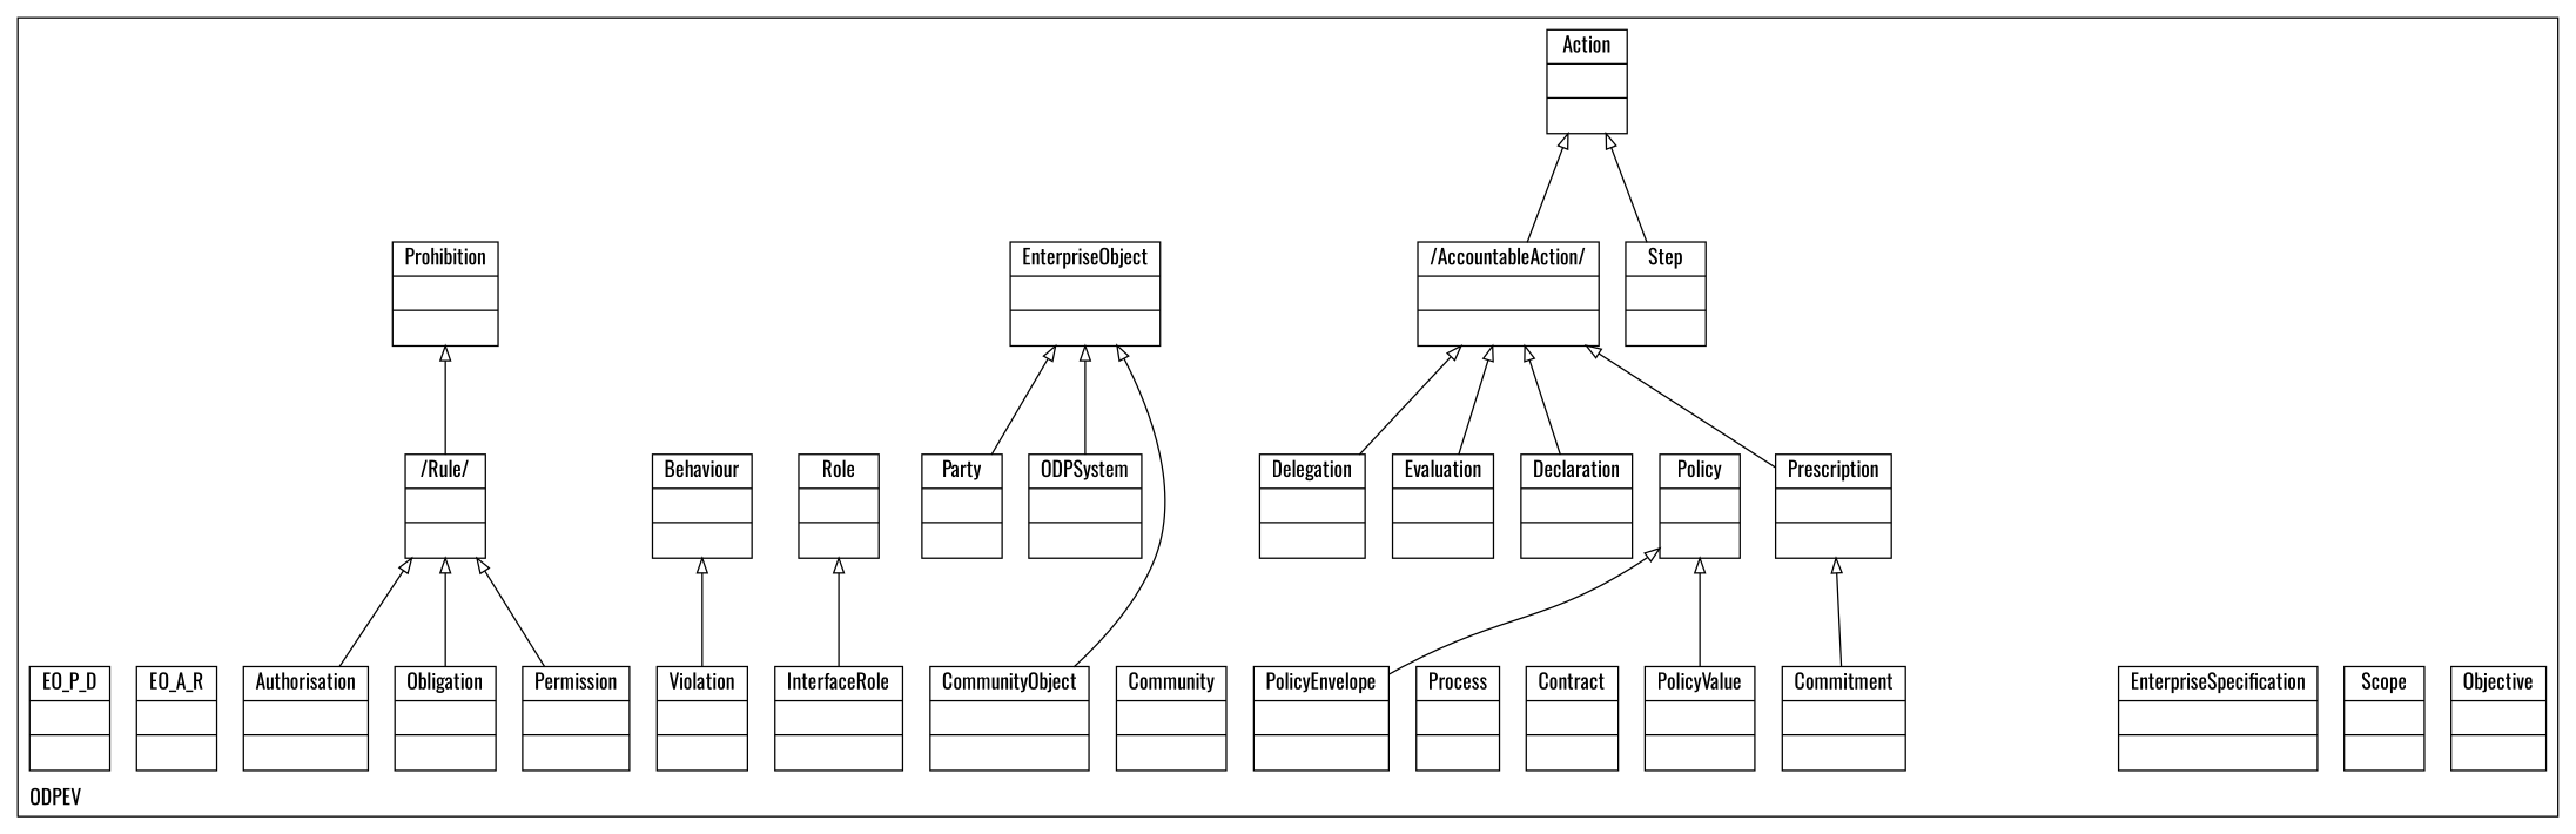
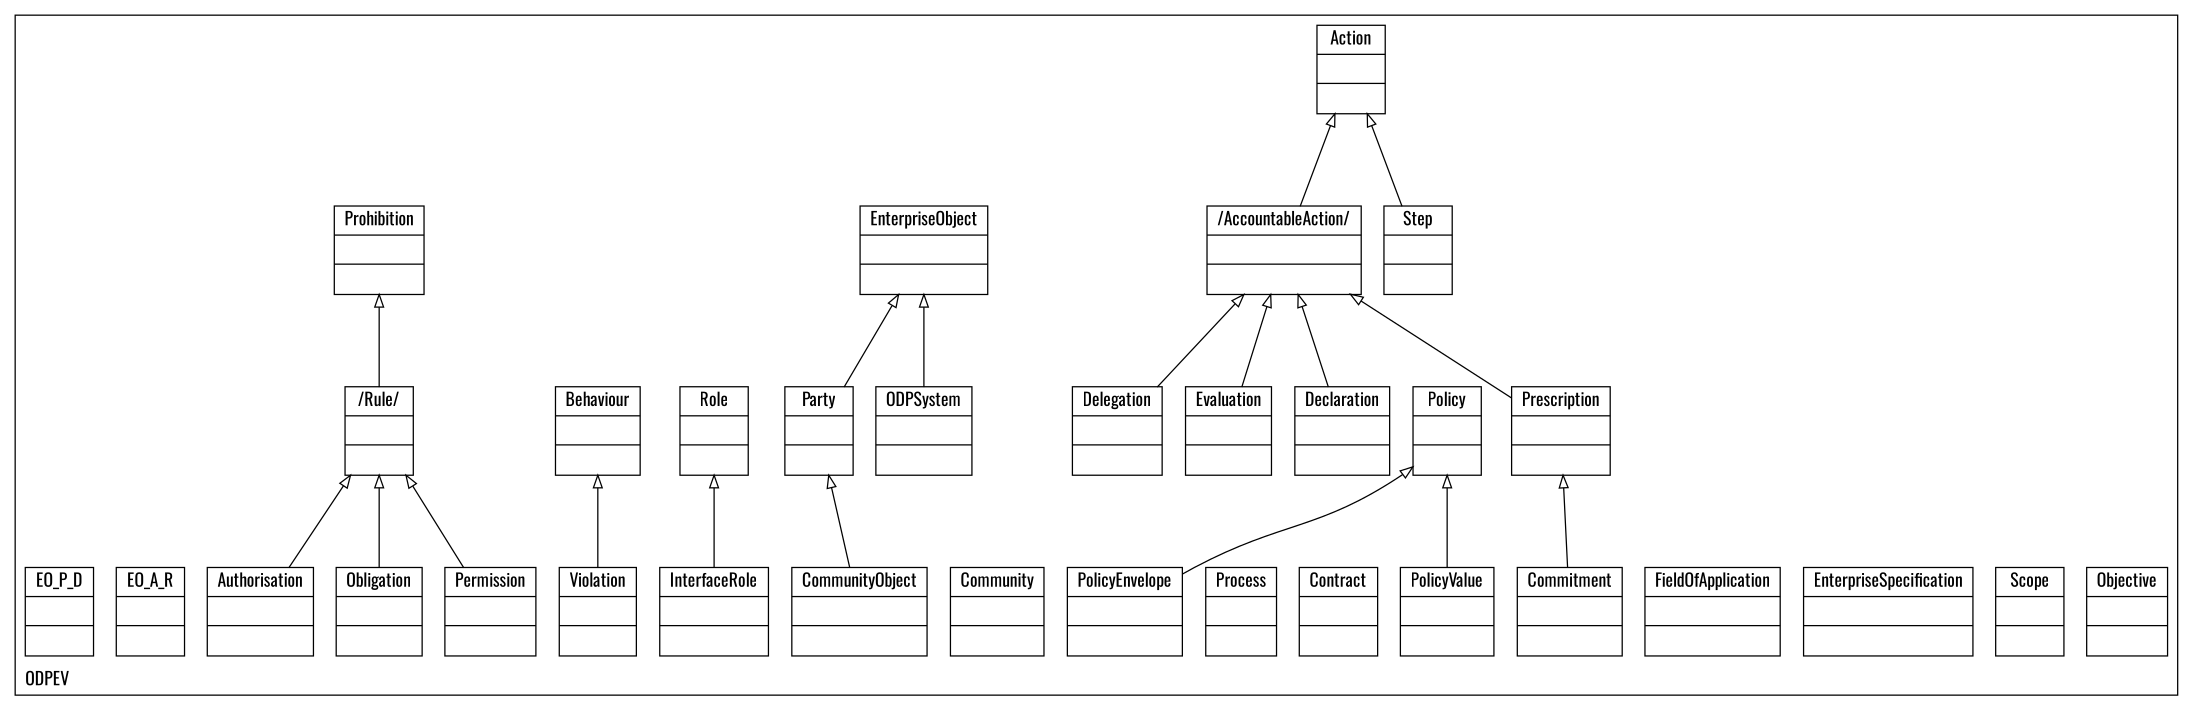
  digraph {
    compound=true
    fontname=Oswald
    labeljust=l
    labelloc=t
    nodeSep=0.75
    rankdir=BT
    node [fontname=Oswald shape=record]
    edge [arrowhead=onormal constraint=true fontname=Oswald group=AccountableAction minlen=2]
    n1 [label="{EnterpriseObject| | }"]
    n2 [label="{ODPSystem| | }"]
    n3 [label="{Party| | }"]
    n4 [label="{Objective| | }"]
    n5 [label="{Scope| | }"]
    n6 [label="{EnterpriseSpecification| | }"]
+   n7 [label="{FieldOfApplication| | }"]
    n8 [label="{Policy| | }"]
    n9 [label="{PolicyEnvelope| | }"]
    n10 [label="{PolicyValue| | }"]
    n11 [label="{Contract| | }"]
    n12 [label="{Process| | }"]
    n13 [label="{Step| | }"]
    n14 [label="{Action| | }"]
    n15 [label="{/AccountableAction/| | }"]
    n16 [label="{Prescription| | }"]
    n17 [label="{Commitment| | }"]
    n18 [label="{Declaration| | }"]
    n19 [label="{Evaluation| | }"]
    n20 [label="{Delegation| | }"]
    n21 [label="{Behaviour| | }"]
    n22 [label="{Community| | }"]
    n23 [label="{CommunityObject| | }"]
    n24 [label="{Role| | }"]
    n25 [label="{InterfaceRole| | }"]
    n26 [label="{Violation| | }"]
    n27 [label="{/Rule/| | }"]
    n28 [label="{Obligation| | }"]
    n29 [label="{Authorisation| | }"]
    n30 [label="{Permission| | }"]
    n31 [label="{Prohibition| | }"]
    n32 [label="{EO_A_R| | }"]
    n33 [label="{EO_P_D| | }"]
    subgraph cluster_1 {
      color=black
      label=ODPEV
      n1
      n2
      n3
      n4
      n5
      n6
+     n7
      n8
      n9
      n10
      n11
      n12
      n13
      n14
      n15
      n16
      n17
      n18
      n19
      n20
      n21
      n22
      n23
      n24
      n25
      n26
      n27
      n28
      n29
      n30
      n31
      n32
      n33
    }
    n2 -> n1 [group=EnterpriseObject]
    n3 -> n1 [group=EnterpriseObject]
    n9 -> n8 [group=Policy]
    n10 -> n8 [group=Policy]
    n13 -> n14 [group=Step]
    n15 -> n14 [group=Action]
    n16 -> n15
    n17 -> n16
    n18 -> n15
    n19 -> n15
    n20 -> n15
-   n23 -> n1 [group=EnterpriseObject]
+   n23 -> n3 [group=EnterpriseObject]
    n25 -> n24 [group=Role]
    n26 -> n21 [group=Behaviour]
    n27 -> n31 [group=Rule]
    n28 -> n27 [group=Rule]
    n29 -> n27 [group=Rule]
    n30 -> n27 [group=Rule]
  }
